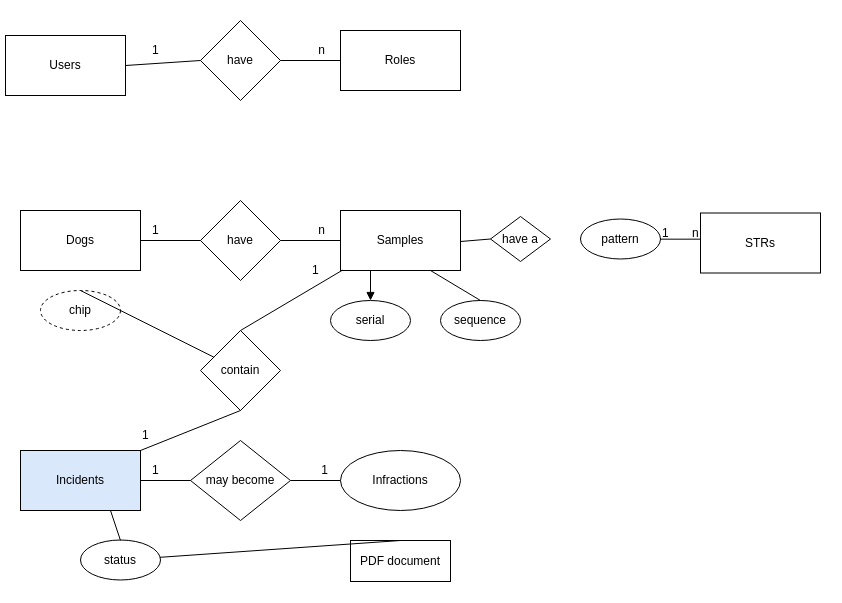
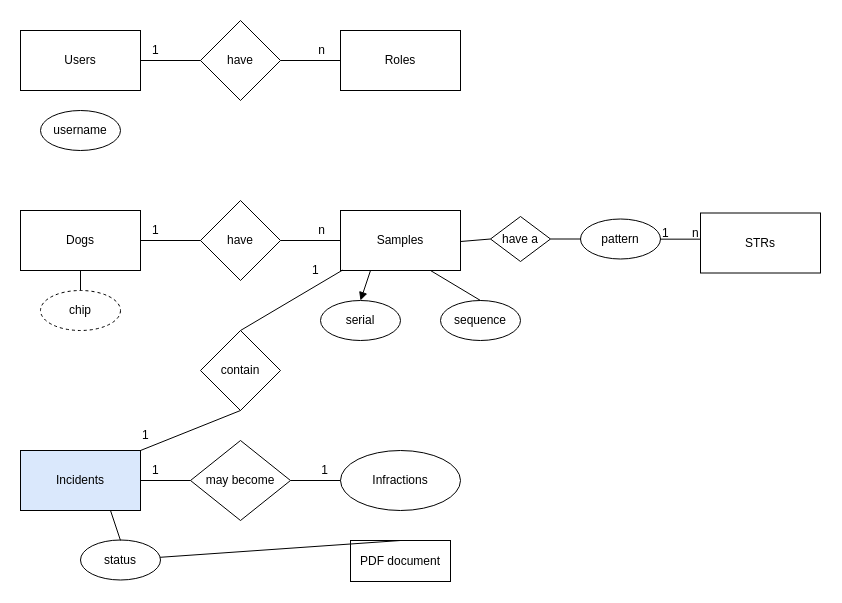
  <mxCell id="0" />
  <mxCell id="1" parent="0" />
- <mxCell id="2" value="&lt;div&gt;Users&lt;/div&gt;" style="rounded=0;whiteSpace=wrap;html=1;" vertex="1" parent="1"><mxGeometry x="5" y="35" width="120" height="60" as="geometry" /></mxCell>
+ <mxCell id="2" value="&lt;div&gt;Users&lt;/div&gt;" style="rounded=0;whiteSpace=wrap;html=1;" vertex="1" parent="1"><mxGeometry x="20" y="30" width="120" height="60" as="geometry" /></mxCell>
  <mxCell id="3" value="&lt;div&gt;Roles&lt;/div&gt;" style="rounded=0;whiteSpace=wrap;html=1;" vertex="1" parent="1"><mxGeometry x="340" y="30" width="120" height="60" as="geometry" /></mxCell>
  <mxCell id="4" value="have" style="rhombus;whiteSpace=wrap;html=1;" vertex="1" parent="1"><mxGeometry x="200" y="20" width="80" height="80" as="geometry" /></mxCell>
  <mxCell id="5" value="" style="endArrow=none;html=1;entryX=0;entryY=0.5;entryDx=0;entryDy=0;exitX=1;exitY=0.5;exitDx=0;exitDy=0;" edge="1" parent="1" source="2" target="4"><mxGeometry width="50" height="50" relative="1" as="geometry"><mxPoint x="55" y="160" as="sourcePoint" /><mxPoint x="105" y="110" as="targetPoint" /></mxGeometry></mxCell>
  <mxCell id="6" value="" style="endArrow=none;html=1;entryX=0;entryY=0.5;entryDx=0;entryDy=0;exitX=1;exitY=0.5;exitDx=0;exitDy=0;" edge="1" parent="1" source="4" target="3"><mxGeometry width="50" height="50" relative="1" as="geometry"><mxPoint x="280" y="90" as="sourcePoint" /><mxPoint x="330" y="40" as="targetPoint" /></mxGeometry></mxCell>
  <mxCell id="7" value="n" style="text;html=1;resizable=0;points=[];align=center;verticalAlign=middle;labelBackgroundColor=#ffffff;" vertex="1" connectable="0" parent="6"><mxGeometry x="0.367" y="2" relative="1" as="geometry"><mxPoint x="-1" y="-9" as="offset" /></mxGeometry></mxCell>
  <mxCell id="8" value="&lt;div&gt;1&lt;/div&gt;&lt;div&gt;&lt;br&gt;&lt;/div&gt;" style="text;html=1;resizable=0;points=[];autosize=1;align=left;verticalAlign=top;spacingTop=-4;" vertex="1" parent="1"><mxGeometry x="150" y="40" width="20" height="30" as="geometry" /></mxCell>
  <mxCell id="9" value="Dogs" style="rounded=0;whiteSpace=wrap;html=1;" vertex="1" parent="1"><mxGeometry x="20" y="210" width="120" height="60" as="geometry" /></mxCell>
  <mxCell id="10" value="Samples" style="rounded=0;whiteSpace=wrap;html=1;" vertex="1" parent="1"><mxGeometry x="340" y="210" width="120" height="60" as="geometry" /></mxCell>
  <mxCell id="11" value="have" style="rhombus;whiteSpace=wrap;html=1;" vertex="1" parent="1"><mxGeometry x="200" y="200" width="80" height="80" as="geometry" /></mxCell>
  <mxCell id="12" value="" style="endArrow=none;html=1;entryX=0;entryY=0.5;entryDx=0;entryDy=0;exitX=1;exitY=0.5;exitDx=0;exitDy=0;" edge="1" parent="1" source="9" target="11"><mxGeometry width="50" height="50" relative="1" as="geometry"><mxPoint x="55" y="340" as="sourcePoint" /><mxPoint x="105" y="290" as="targetPoint" /></mxGeometry></mxCell>
  <mxCell id="13" value="" style="endArrow=none;html=1;entryX=0;entryY=0.5;entryDx=0;entryDy=0;exitX=1;exitY=0.5;exitDx=0;exitDy=0;" edge="1" parent="1" source="11" target="10"><mxGeometry width="50" height="50" relative="1" as="geometry"><mxPoint x="280" y="270" as="sourcePoint" /><mxPoint x="330" y="220" as="targetPoint" /></mxGeometry></mxCell>
  <mxCell id="14" value="n" style="text;html=1;resizable=0;points=[];align=center;verticalAlign=middle;labelBackgroundColor=#ffffff;" vertex="1" connectable="0" parent="13"><mxGeometry x="0.367" y="2" relative="1" as="geometry"><mxPoint x="-1" y="-9" as="offset" /></mxGeometry></mxCell>
  <mxCell id="15" value="&lt;div&gt;1&lt;/div&gt;&lt;div&gt;&lt;br&gt;&lt;/div&gt;" style="text;html=1;resizable=0;points=[];autosize=1;align=left;verticalAlign=top;spacingTop=-4;" vertex="1" parent="1"><mxGeometry x="150" y="220" width="20" height="30" as="geometry" /></mxCell>
  <mxCell id="16" value="Incidents" style="rounded=0;whiteSpace=wrap;html=1;fillColor=#dae8fc;" vertex="1" parent="1"><mxGeometry x="20" y="450" width="120" height="60" as="geometry" /></mxCell>
  <mxCell id="17" value="Infractions" style="ellipse;whiteSpace=wrap;html=1;" vertex="1" parent="1"><mxGeometry x="340" y="450" width="120" height="60" as="geometry" /></mxCell>
  <mxCell id="18" value="may become" style="rhombus;whiteSpace=wrap;html=1;" vertex="1" parent="1"><mxGeometry x="190" y="440" width="100" height="80" as="geometry" /></mxCell>
  <mxCell id="19" value="" style="endArrow=none;html=1;entryX=0;entryY=0.5;entryDx=0;entryDy=0;exitX=1;exitY=0.5;exitDx=0;exitDy=0;" edge="1" parent="1" source="16" target="18"><mxGeometry width="50" height="50" relative="1" as="geometry"><mxPoint x="55" y="580" as="sourcePoint" /><mxPoint x="105" y="530" as="targetPoint" /></mxGeometry></mxCell>
  <mxCell id="20" value="" style="endArrow=none;html=1;entryX=0;entryY=0.5;entryDx=0;entryDy=0;exitX=1;exitY=0.5;exitDx=0;exitDy=0;" edge="1" parent="1" source="18" target="17"><mxGeometry width="50" height="50" relative="1" as="geometry"><mxPoint x="280" y="510" as="sourcePoint" /><mxPoint x="330" y="460" as="targetPoint" /></mxGeometry></mxCell>
  <mxCell id="21" value="1" style="text;html=1;resizable=0;points=[];align=center;verticalAlign=middle;labelBackgroundColor=#ffffff;" vertex="1" connectable="0" parent="20"><mxGeometry x="0.367" y="2" relative="1" as="geometry"><mxPoint x="-1" y="-9" as="offset" /></mxGeometry></mxCell>
  <mxCell id="22" value="&lt;div&gt;1&lt;/div&gt;&lt;div&gt;&lt;br&gt;&lt;/div&gt;" style="text;html=1;resizable=0;points=[];autosize=1;align=left;verticalAlign=top;spacingTop=-4;" vertex="1" parent="1"><mxGeometry x="150" y="460" width="20" height="30" as="geometry" /></mxCell>
  <mxCell id="23" value="" style="endArrow=none;html=1;exitX=0.5;exitY=0;exitDx=0;exitDy=0;entryX=0.017;entryY=0.994;entryDx=0;entryDy=0;entryPerimeter=0;" edge="1" parent="1" source="24" target="10"><mxGeometry width="50" height="50" relative="1" as="geometry"><mxPoint x="230" y="380" as="sourcePoint" /><mxPoint x="337" y="271" as="targetPoint" /><Array as="points" /></mxGeometry></mxCell>
  <mxCell id="24" value="contain" style="rhombus;whiteSpace=wrap;html=1;" vertex="1" parent="1"><mxGeometry x="200" y="330" width="80" height="80" as="geometry" /></mxCell>
  <mxCell id="25" value="" style="endArrow=none;html=1;entryX=0.5;entryY=1;entryDx=0;entryDy=0;" edge="1" parent="1" target="24"><mxGeometry width="50" height="50" relative="1" as="geometry"><mxPoint x="140" y="450" as="sourcePoint" /><mxPoint x="400.143" y="270" as="targetPoint" /><Array as="points" /></mxGeometry></mxCell>
  <mxCell id="26" value="&lt;div&gt;1&lt;/div&gt;&lt;div&gt;&lt;br&gt;&lt;/div&gt;" style="text;html=1;resizable=0;points=[];autosize=1;align=left;verticalAlign=top;spacingTop=-4;" vertex="1" parent="1"><mxGeometry x="140" y="425" width="20" height="30" as="geometry" /></mxCell>
  <mxCell id="27" value="&lt;div&gt;1&lt;/div&gt;&lt;div&gt;&lt;br&gt;&lt;/div&gt;" style="text;html=1;resizable=0;points=[];autosize=1;align=left;verticalAlign=top;spacingTop=-4;" vertex="1" parent="1"><mxGeometry x="310" y="260" width="20" height="30" as="geometry" /></mxCell>
+ <mxCell id="28" value="username" style="ellipse;whiteSpace=wrap;html=1;" vertex="1" parent="1"><mxGeometry x="40" y="110" width="80" height="40" as="geometry" /></mxCell>
  <mxCell id="29" value="&lt;div&gt;chip&lt;/div&gt;" style="ellipse;whiteSpace=wrap;html=1;dashed=1;" vertex="1" parent="1"><mxGeometry x="40" y="290" width="80" height="40" as="geometry" /></mxCell>
- <mxCell id="30" value="" style="endArrow=none;html=1;exitX=0.5;exitY=0;exitDx=0;exitDy=0;" edge="1" parent="1" source="29" target="24"><mxGeometry width="50" height="50" relative="1" as="geometry"><mxPoint x="90.333" y="129.667" as="sourcePoint" /><mxPoint x="90.333" y="99.667" as="targetPoint" /></mxGeometry></mxCell>
+ <mxCell id="30" value="" style="endArrow=none;html=1;exitX=0.5;exitY=0;exitDx=0;exitDy=0;entryX=0.5;entryY=1;entryDx=0;entryDy=0;" edge="1" parent="1" source="29" target="9"><mxGeometry width="50" height="50" relative="1" as="geometry"><mxPoint x="90.333" y="129.667" as="sourcePoint" /><mxPoint x="90.333" y="99.667" as="targetPoint" /></mxGeometry></mxCell>
  <mxCell id="31" value="status" style="ellipse;whiteSpace=wrap;html=1;" vertex="1" parent="1"><mxGeometry x="80" y="539.5" width="80" height="40" as="geometry" /></mxCell>
  <mxCell id="32" value="" style="endArrow=none;html=1;entryX=0.75;entryY=1;entryDx=0;entryDy=0;" edge="1" parent="1" target="16"><mxGeometry width="50" height="50" relative="1" as="geometry"><mxPoint x="120" y="540" as="sourcePoint" /><mxPoint x="200" y="530" as="targetPoint" /></mxGeometry></mxCell>
  <mxCell id="33" value="PDF document" style="whiteSpace=wrap;html=1;rounded=0;" vertex="1" parent="1"><mxGeometry x="350" y="540" width="100" height="41" as="geometry" /></mxCell>
  <mxCell id="34" value="" style="endArrow=none;html=1;exitX=0.5;exitY=0;exitDx=0;exitDy=0;" edge="1" parent="1" source="33" target="31"><mxGeometry width="50" height="50" relative="1" as="geometry"><mxPoint x="380" y="540" as="sourcePoint" /><mxPoint x="430" y="490" as="targetPoint" /></mxGeometry></mxCell>
- <mxCell id="35" value="serial" style="ellipse;whiteSpace=wrap;html=1;" vertex="1" parent="1"><mxGeometry x="330" y="300" width="80" height="40" as="geometry" /></mxCell>
+ <mxCell id="35" value="serial" style="ellipse;whiteSpace=wrap;html=1;" vertex="1" parent="1"><mxGeometry x="320" y="300" width="80" height="40" as="geometry" /></mxCell>
  <mxCell id="36" value="&lt;div&gt;sequence&lt;/div&gt;" style="ellipse;whiteSpace=wrap;html=1;" vertex="1" parent="1"><mxGeometry x="440" y="300" width="80" height="40" as="geometry" /></mxCell>
  <mxCell id="37" value="&lt;div&gt;pattern&lt;/div&gt;" style="ellipse;whiteSpace=wrap;html=1;" vertex="1" parent="1"><mxGeometry x="580" y="218.5" width="80" height="40" as="geometry" /></mxCell>
  <mxCell id="38" value="" style="endArrow=block;html=1;exitX=0.25;exitY=1;exitDx=0;exitDy=0;entryX=0.5;entryY=0;entryDx=0;entryDy=0;" edge="1" parent="1" source="10" target="35"><mxGeometry width="50" height="50" relative="1" as="geometry"><mxPoint x="550" y="400" as="sourcePoint" /><mxPoint x="600" y="350" as="targetPoint" /></mxGeometry></mxCell>
  <mxCell id="39" value="" style="endArrow=none;html=1;exitX=0.75;exitY=1;exitDx=0;exitDy=0;entryX=0.5;entryY=0;entryDx=0;entryDy=0;" edge="1" parent="1" source="10" target="36"><mxGeometry width="50" height="50" relative="1" as="geometry"><mxPoint x="460" y="450" as="sourcePoint" /><mxPoint x="510" y="400" as="targetPoint" /></mxGeometry></mxCell>
  <mxCell id="40" value="&lt;div&gt;STRs&lt;/div&gt;" style="rounded=0;whiteSpace=wrap;html=1;" vertex="1" parent="1"><mxGeometry x="700" y="212.5" width="120" height="60" as="geometry" /></mxCell>
  <mxCell id="41" value="" style="endArrow=none;html=1;exitX=1;exitY=0.5;exitDx=0;exitDy=0;entryX=0;entryY=0.5;entryDx=0;entryDy=0;" edge="1" parent="1"><mxGeometry width="50" height="50" relative="1" as="geometry"><mxPoint x="659.833" y="238.667" as="sourcePoint" /><mxPoint x="699.833" y="238.667" as="targetPoint" /></mxGeometry></mxCell>
  <mxCell id="42" value="1" style="text;html=1;resizable=0;points=[];autosize=1;align=left;verticalAlign=top;spacingTop=-4;" vertex="1" parent="1"><mxGeometry x="660" y="222.5" width="20" height="20" as="geometry" /></mxCell>
  <mxCell id="43" value="n" style="text;html=1;resizable=0;points=[];autosize=1;align=left;verticalAlign=top;spacingTop=-4;" vertex="1" parent="1"><mxGeometry x="690" y="222.5" width="20" height="20" as="geometry" /></mxCell>
+ <mxCell id="44" value="" style="endArrow=none;html=1;entryX=0;entryY=0.5;entryDx=0;entryDy=0;" edge="1" parent="1" source="45" target="37"><mxGeometry width="50" height="50" relative="1" as="geometry"><mxPoint x="460" y="241" as="sourcePoint" /><mxPoint x="580" y="240" as="targetPoint" /></mxGeometry></mxCell>
  <mxCell id="45" value="have a" style="rhombus;whiteSpace=wrap;html=1;" vertex="1" parent="1"><mxGeometry x="490" y="216" width="60" height="45" as="geometry" /></mxCell>
  <mxCell id="46" value="" style="endArrow=none;html=1;entryX=0;entryY=0.5;entryDx=0;entryDy=0;" edge="1" parent="1" target="45"><mxGeometry width="50" height="50" relative="1" as="geometry"><mxPoint x="460" y="241" as="sourcePoint" /><mxPoint x="582.833" y="241.333" as="targetPoint" /></mxGeometry></mxCell>
